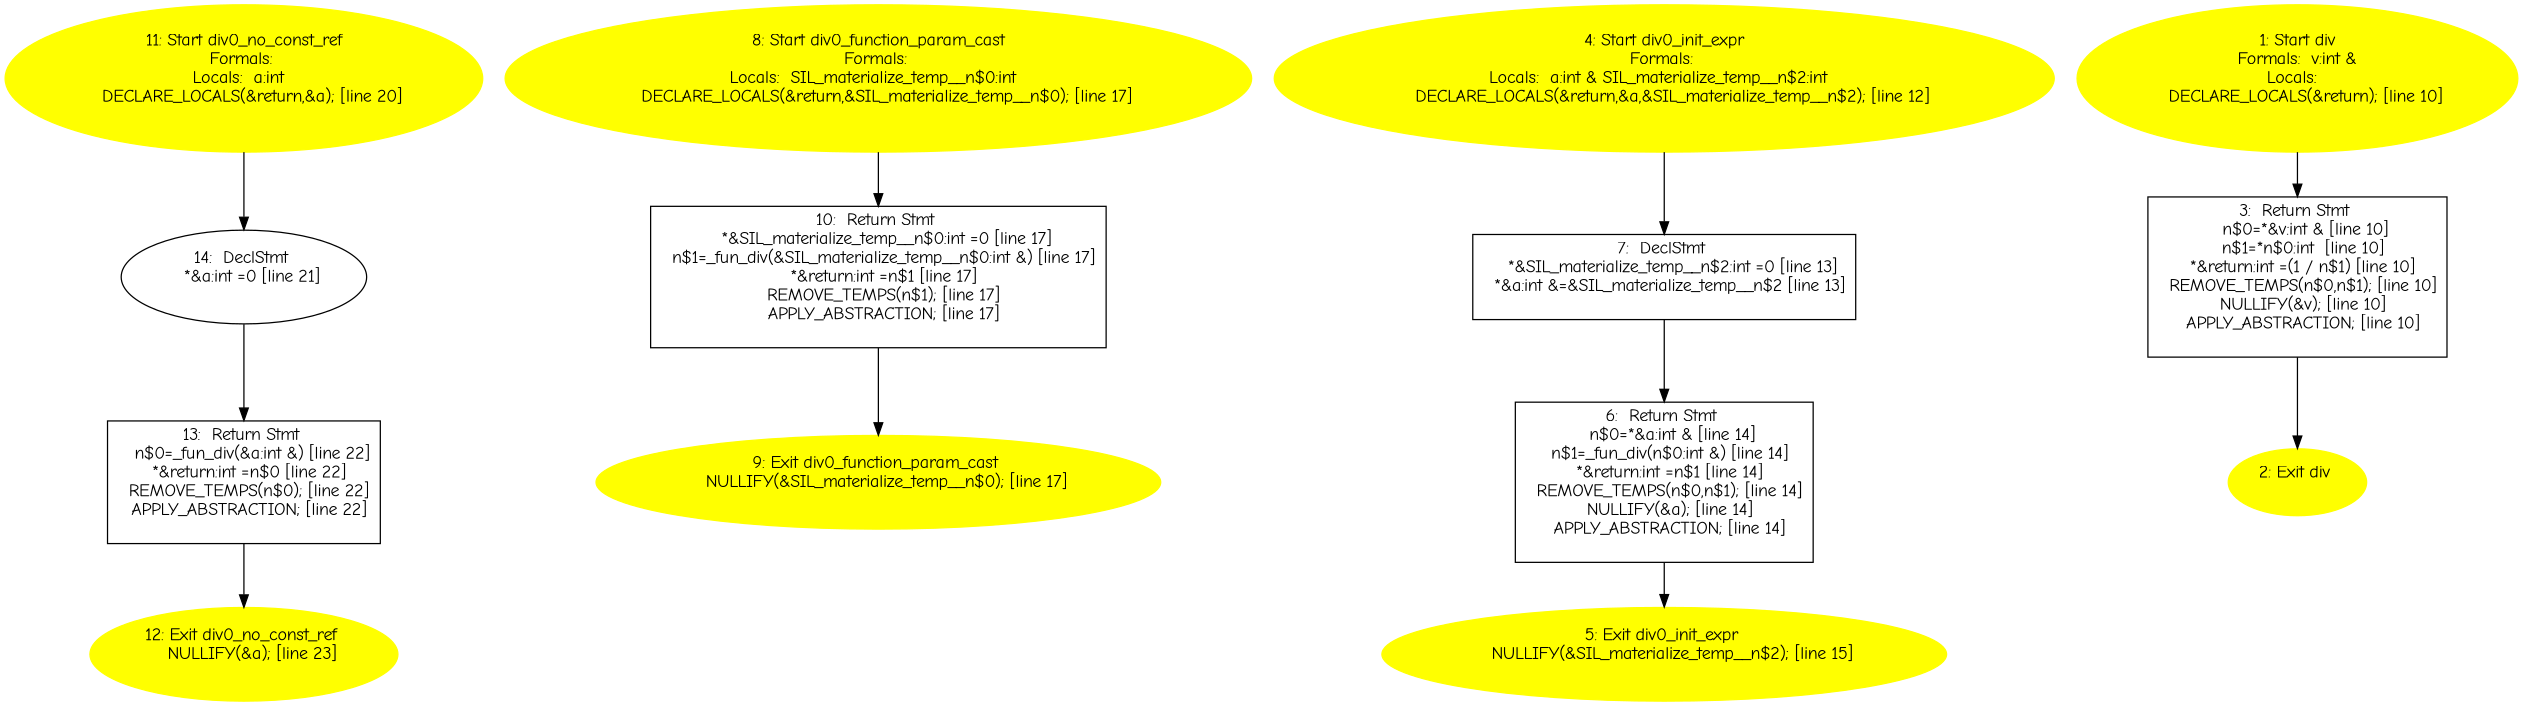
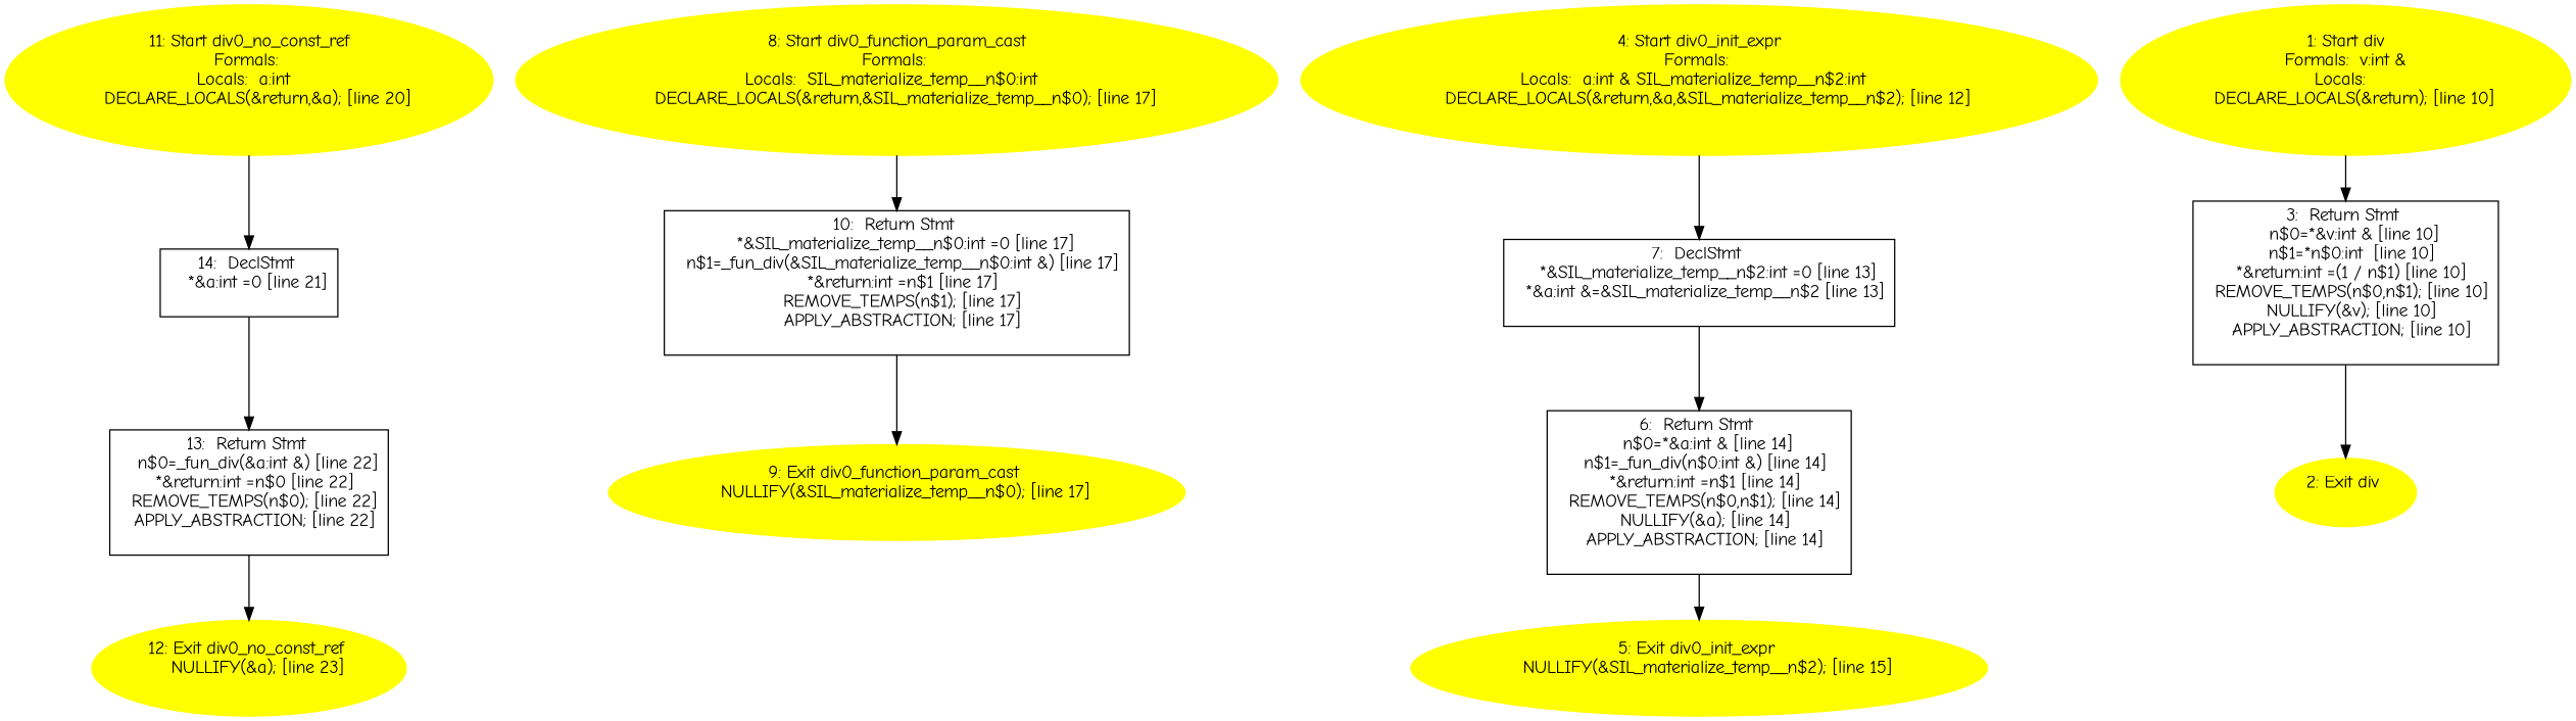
  digraph {
    fontname="Comic Neue"
    node [fontname="Comic Neue" color=yellow style=filled]
    edge [fontname="Comic Neue"]
-   n1 [label="14:  DeclStmt \n   *&a:int =0 [line 21]\n " shape=ellipse color="" style=""]
+   n1 [label="14:  DeclStmt \n   *&a:int =0 [line 21]\n " shape=box color="" style=""]
    n2 [label="13:  Return Stmt \n   n$0=_fun_div(&a:int &) [line 22]\n  *&return:int =n$0 [line 22]\n  REMOVE_TEMPS(n$0); [line 22]\n  APPLY_ABSTRACTION; [line 22]\n " shape=box color="" style=""]
    n3 [label="12: Exit div0_no_const_ref \n   NULLIFY(&a); [line 23]\n "]
    n4 [label="11: Start div0_no_const_ref\nFormals: \nLocals:  a:int  \n   DECLARE_LOCALS(&return,&a); [line 20]\n "]
    n5 [label="10:  Return Stmt \n   *&SIL_materialize_temp__n$0:int =0 [line 17]\n  n$1=_fun_div(&SIL_materialize_temp__n$0:int &) [line 17]\n  *&return:int =n$1 [line 17]\n  REMOVE_TEMPS(n$1); [line 17]\n  APPLY_ABSTRACTION; [line 17]\n " shape=box color="" style=""]
    n6 [label="9: Exit div0_function_param_cast \n   NULLIFY(&SIL_materialize_temp__n$0); [line 17]\n "]
    n7 [label="8: Start div0_function_param_cast\nFormals: \nLocals:  SIL_materialize_temp__n$0:int  \n   DECLARE_LOCALS(&return,&SIL_materialize_temp__n$0); [line 17]\n "]
    n8 [label="7:  DeclStmt \n   *&SIL_materialize_temp__n$2:int =0 [line 13]\n  *&a:int &=&SIL_materialize_temp__n$2 [line 13]\n " shape=box color="" style=""]
    n9 [label="6:  Return Stmt \n   n$0=*&a:int & [line 14]\n  n$1=_fun_div(n$0:int &) [line 14]\n  *&return:int =n$1 [line 14]\n  REMOVE_TEMPS(n$0,n$1); [line 14]\n  NULLIFY(&a); [line 14]\n  APPLY_ABSTRACTION; [line 14]\n " shape=box color="" style=""]
    n10 [label="5: Exit div0_init_expr \n   NULLIFY(&SIL_materialize_temp__n$2); [line 15]\n "]
    n11 [label="4: Start div0_init_expr\nFormals: \nLocals:  a:int & SIL_materialize_temp__n$2:int  \n   DECLARE_LOCALS(&return,&a,&SIL_materialize_temp__n$2); [line 12]\n "]
    n12 [label="3:  Return Stmt \n   n$0=*&v:int & [line 10]\n  n$1=*n$0:int  [line 10]\n  *&return:int =(1 / n$1) [line 10]\n  REMOVE_TEMPS(n$0,n$1); [line 10]\n  NULLIFY(&v); [line 10]\n  APPLY_ABSTRACTION; [line 10]\n " shape=box color="" style=""]
    n13 [label="2: Exit div \n  "]
    n14 [label="1: Start div\nFormals:  v:int &\nLocals:  \n   DECLARE_LOCALS(&return); [line 10]\n "]
    n1 -> n2
    n2 -> n3
    n4 -> n1
    n5 -> n6
    n7 -> n5
    n8 -> n9
    n9 -> n10
    n11 -> n8
    n12 -> n13
    n14 -> n12
  }
